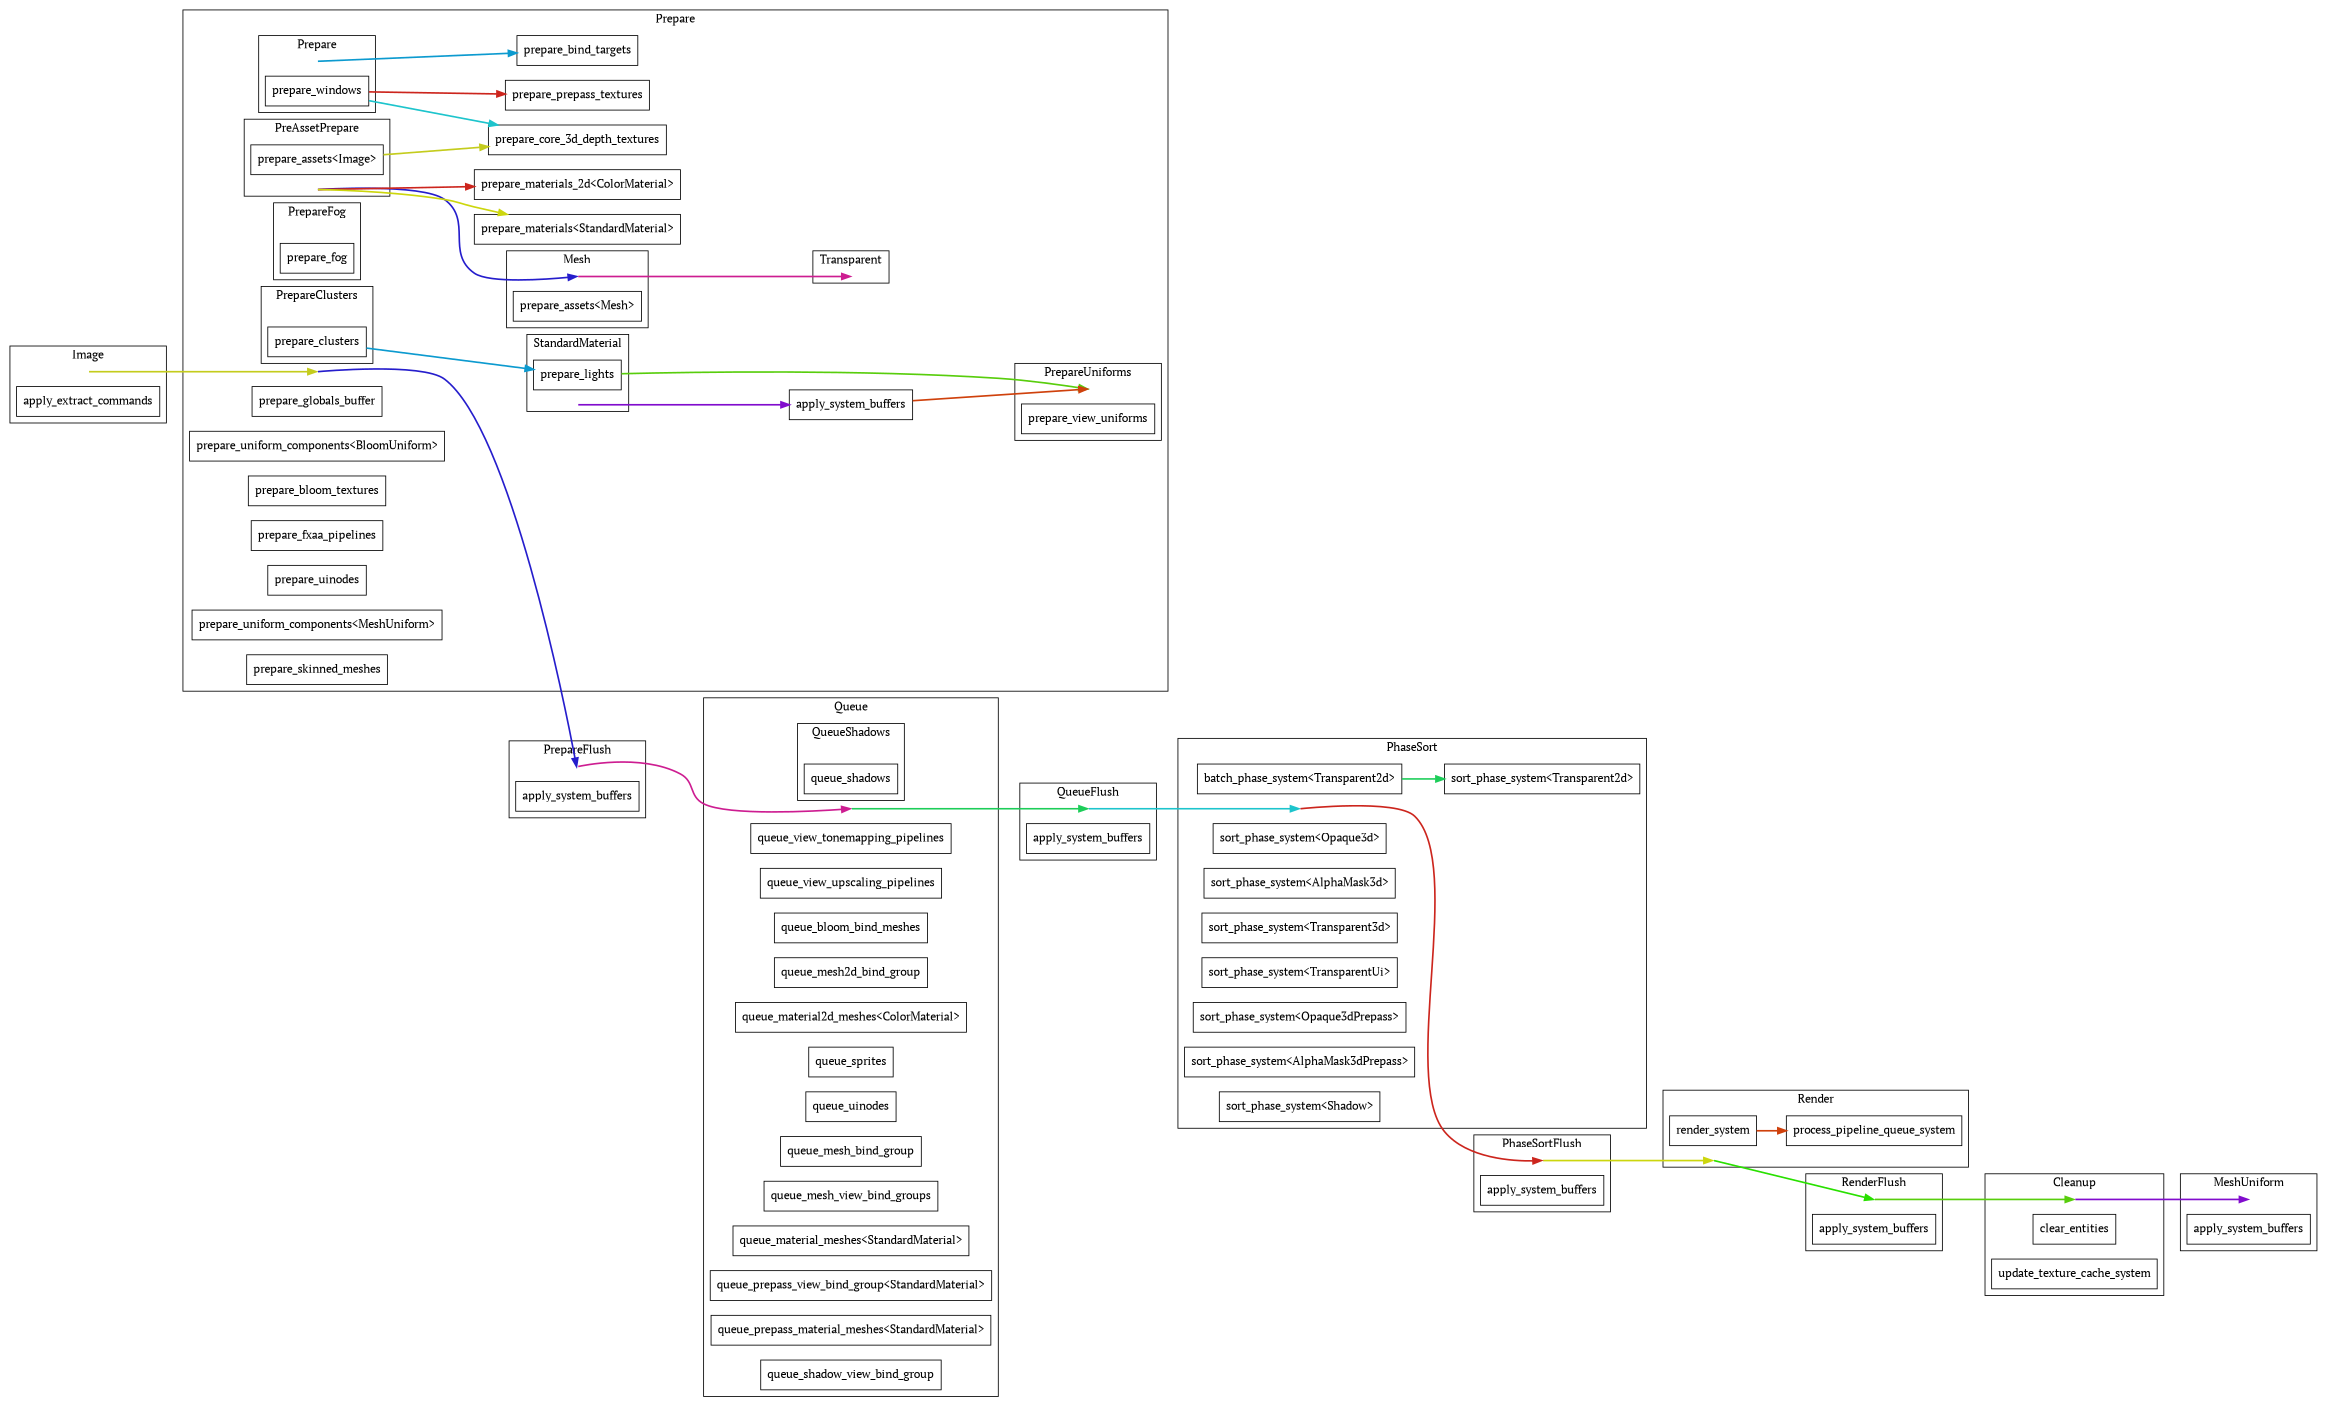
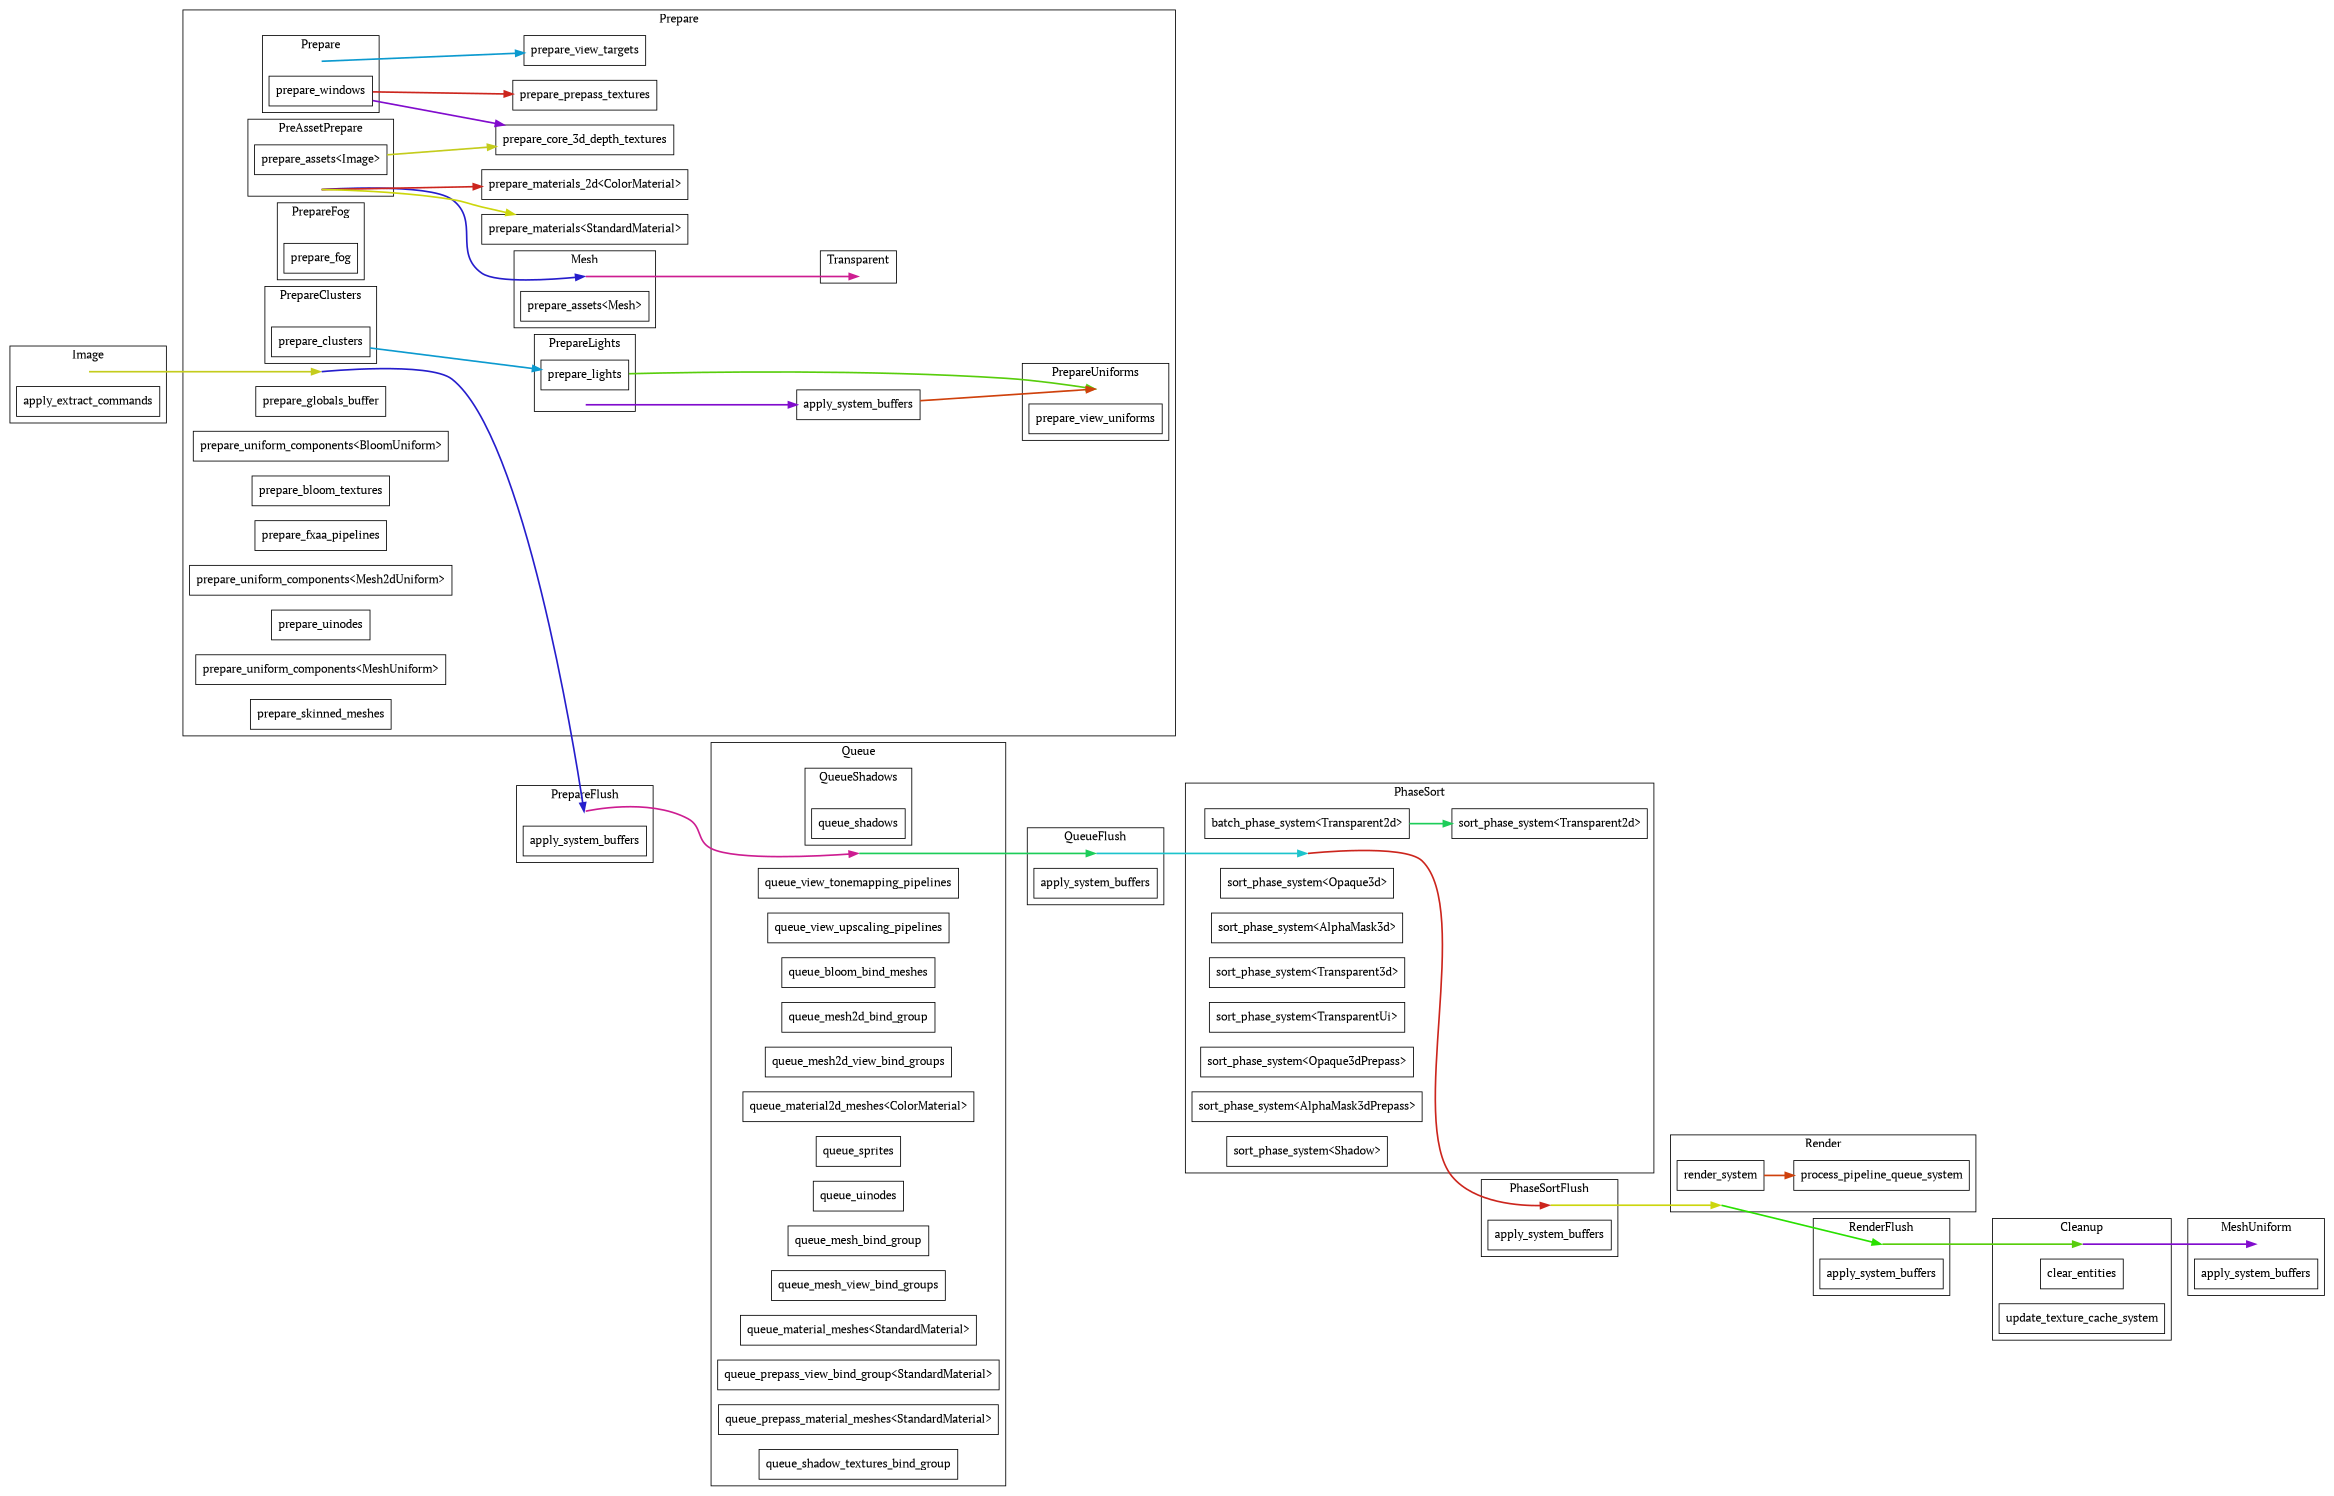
  digraph {
    bgcolor=white
    compound=true
    fontname="PT Serif"
    rankdir=LR
    splines=spline
    node [color=black fillcolor=white fontname="PT Serif" shape=box style=filled]
    edge [color="#cc251d" fontname="PT Serif" penwidth=2]
    "set_marker_node_Set(2)" [height=0 shape=point style=invis]
    n2 [label=apply_system_buffers]
    "set_marker_node_Set(1)" [height=0 shape=point style=invis]
    n4 [label=apply_system_buffers]
    "set_marker_node_Set(3)" [height=0 shape=point style=invis]
    n6 [label=apply_system_buffers]
    "set_marker_node_Set(4)" [height=0 shape=point style=invis]
    n8 [label=apply_system_buffers]
    "set_marker_node_Set(5)" [height=0 shape=point style=invis]
    n10 [label=apply_system_buffers]
    "set_marker_node_Set(6)" [height=0 shape=point style=invis]
    n12 [label=apply_extract_commands]
    "set_marker_node_Set(18)" [height=0 shape=point style=invis]
    n14 [label=prepare_view_uniforms]
    "set_marker_node_Set(16)" [height=0 shape=point style=invis]
    n16 [label=prepare_windows]
    "set_marker_node_Set(22)" [height=0 shape=point style=invis]
    n18 [label="prepare_assets<Image>"]
    "set_marker_node_Set(23)" [height=0 shape=point style=invis]
    n20 [label="prepare_assets<Mesh>"]
    "set_marker_node_Set(24)" [height=0 shape=point style=invis]
    "set_marker_node_Set(62)" [height=0 shape=point style=invis]
    n23 [label=prepare_fog]
    "set_marker_node_Set(63)" [height=0 shape=point style=invis]
    n25 [label=prepare_lights]
    "set_marker_node_Set(64)" [height=0 shape=point style=invis]
    n27 [label=prepare_clusters]
    "set_marker_node_Set(7)" [height=0 shape=point style=invis]
-   n29 [label=prepare_bind_targets]
+   n29 [label=prepare_view_targets]
    n30 [label=prepare_globals_buffer]
    n31 [label=prepare_core_3d_depth_textures]
    n32 [label="prepare_uniform_components<BloomUniform>"]
    n33 [label=prepare_bloom_textures]
    n34 [label=prepare_fxaa_pipelines]
+   n35 [label="prepare_uniform_components<Mesh2dUniform>"]
    n36 [label="prepare_materials_2d<ColorMaterial>"]
    n37 [label=prepare_uinodes]
    n38 [label="prepare_uniform_components<MeshUniform>"]
    n39 [label=prepare_skinned_meshes]
    n40 [label="prepare_materials<StandardMaterial>"]
    n41 [label=prepare_prepass_textures]
    n42 [label=apply_system_buffers]
    "set_marker_node_Set(65)" [height=0 shape=point style=invis]
    n44 [label=queue_shadows]
    "set_marker_node_Set(8)" [height=0 shape=point style=invis]
    n46 [label=queue_view_tonemapping_pipelines]
    n47 [label=queue_view_upscaling_pipelines]
    n48 [label=queue_bloom_bind_meshes]
    n49 [label=queue_mesh2d_bind_group]
+   n50 [label=queue_mesh2d_view_bind_groups]
    n51 [label="queue_material2d_meshes<ColorMaterial>"]
    n52 [label=queue_sprites]
    n53 [label=queue_uinodes]
    n54 [label=queue_mesh_bind_group]
    n55 [label=queue_mesh_view_bind_groups]
    n56 [label="queue_material_meshes<StandardMaterial>"]
    n57 [label="queue_prepass_view_bind_group<StandardMaterial>"]
    n58 [label="queue_prepass_material_meshes<StandardMaterial>"]
-   n59 [label=queue_shadow_view_bind_group]
+   n59 [label=queue_shadow_textures_bind_group]
    "set_marker_node_Set(9)" [height=0 shape=point style=invis]
    n61 [label="sort_phase_system<Transparent2d>"]
    n62 [label="batch_phase_system<Transparent2d>"]
    n63 [label="sort_phase_system<Opaque3d>"]
    n64 [label="sort_phase_system<AlphaMask3d>"]
    n65 [label="sort_phase_system<Transparent3d>"]
    n66 [label="sort_phase_system<TransparentUi>"]
    n67 [label="sort_phase_system<Opaque3dPrepass>"]
    n68 [label="sort_phase_system<AlphaMask3dPrepass>"]
    n69 [label="sort_phase_system<Shadow>"]
    "set_marker_node_Set(10)" [height=0 shape=point style=invis]
    n71 [label=process_pipeline_queue_system]
    n72 [label=render_system]
    "set_marker_node_Set(11)" [height=0 shape=point style=invis]
    n74 [label=clear_entities]
    n75 [label=update_texture_cache_system]
    subgraph cluster_1 {
      color=black
      label=QueueFlush
      "set_marker_node_Set(2)"
      n2
    }
    subgraph cluster_2 {
      color=black
      label=PrepareFlush
      "set_marker_node_Set(1)"
      n4
    }
    subgraph cluster_3 {
      color=black
      label=PhaseSortFlush
      "set_marker_node_Set(3)"
      n6
    }
    subgraph cluster_4 {
      color=black
      label=RenderFlush
      "set_marker_node_Set(4)"
      n8
    }
    subgraph cluster_5 {
      color=black
      label=MeshUniform
      "set_marker_node_Set(5)"
      n10
    }
    subgraph cluster_6 {
      color=black
      label=Image
      "set_marker_node_Set(6)"
      n12
    }
    subgraph cluster_7 {
      color=black
      label=Prepare
      "set_marker_node_Set(7)"
      n29
      n30
      n31
      n32
      n33
      n34
+     n35
      n36
      n37
      n38
      n39
      n40
      n41
      n42
      subgraph cluster_8 {
        color=black
        label=PrepareUniforms
        "set_marker_node_Set(18)"
        n14
      }
      subgraph cluster_9 {
        color=black
        label=Prepare
        "set_marker_node_Set(16)"
        n16
      }
      subgraph cluster_10 {
        color=black
        label=PreAssetPrepare
        "set_marker_node_Set(22)"
        n18
      }
      subgraph cluster_11 {
        color=black
        label=Mesh
        "set_marker_node_Set(23)"
        n20
      }
      subgraph cluster_12 {
        color=black
        label=Transparent
        "set_marker_node_Set(24)"
      }
      subgraph cluster_13 {
        color=black
        label=PrepareFog
        "set_marker_node_Set(62)"
        n23
      }
      subgraph cluster_14 {
        color=black
-       label=StandardMaterial
+       label=PrepareLights
        "set_marker_node_Set(63)"
        n25
      }
      subgraph cluster_15 {
        color=black
        label=PrepareClusters
        "set_marker_node_Set(64)"
        n27
      }
    }
    subgraph cluster_16 {
      color=black
      label=Queue
      "set_marker_node_Set(8)"
      n46
      n47
      n48
      n49
+     n50
      n51
      n52
      n53
      n54
      n55
      n56
      n57
      n58
      n59
      subgraph cluster_17 {
        color=black
        label=QueueShadows
        "set_marker_node_Set(65)"
        n44
      }
    }
    subgraph cluster_18 {
      color=black
      label=PhaseSort
      "set_marker_node_Set(9)"
      n61
      n62
      n63
      n64
      n65
      n66
      n67
      n68
      n69
    }
    subgraph cluster_19 {
      color=black
      label=Render
      "set_marker_node_Set(10)"
      n71
      n72
    }
    subgraph cluster_20 {
      color=black
      label=Cleanup
      "set_marker_node_Set(11)"
      n74
      n75
    }
    "set_marker_node_Set(2)" -> "set_marker_node_Set(9)" [color="#1dc4cc"]
    "set_marker_node_Set(1)" -> "set_marker_node_Set(8)" [color="#cd1d91"]
    "set_marker_node_Set(3)" -> "set_marker_node_Set(10)" [color="#ccd60d"]
    "set_marker_node_Set(4)" -> "set_marker_node_Set(11)" [color="#58cd0c"]
    "set_marker_node_Set(6)" -> "set_marker_node_Set(7)" [color="#c4cc1d"]
    "set_marker_node_Set(16)" -> n29 [color="#0c9acf"]
-   n16 -> n31 [color="#1dc4cc"]
+   n16 -> n31 [color="#810ccd"]
    n16 -> n41
    "set_marker_node_Set(22)" -> "set_marker_node_Set(23)" [color="#251dcc"]
    "set_marker_node_Set(22)" -> n36
    "set_marker_node_Set(22)" -> n40 [color="#ccd60d"]
    n18 -> n31 [color="#c4cc1d"]
    "set_marker_node_Set(23)" -> "set_marker_node_Set(24)" [color="#cd1d91"]
    "set_marker_node_Set(63)" -> n42 [color="#810ccd"]
    n25 -> "set_marker_node_Set(18)" [color="#58cd0c"]
    n27 -> n25 [color="#0c9acf"]
    "set_marker_node_Set(7)" -> "set_marker_node_Set(1)" [color="#251dcc"]
    n42 -> "set_marker_node_Set(18)" [color="#cf410c"]
    "set_marker_node_Set(8)" -> "set_marker_node_Set(2)" [color="#1dcd59"]
    "set_marker_node_Set(9)" -> "set_marker_node_Set(3)"
    n62 -> n61 [color="#1dcd59"]
    "set_marker_node_Set(10)" -> "set_marker_node_Set(4)" [color="#29e000"]
    n72 -> n71 [color="#cf410c"]
    "set_marker_node_Set(11)" -> "set_marker_node_Set(5)" [color="#810ccd"]
  }
